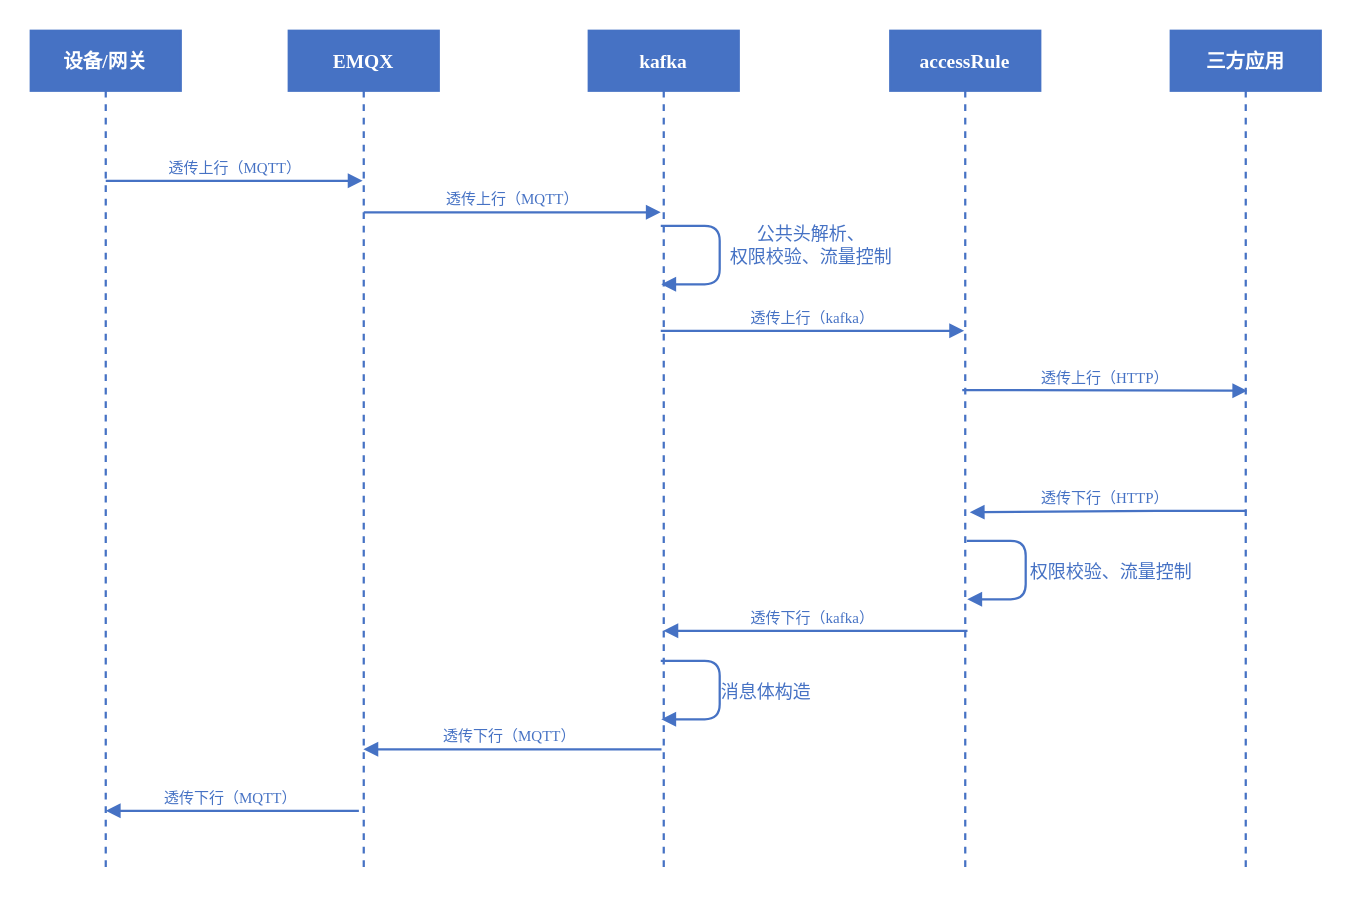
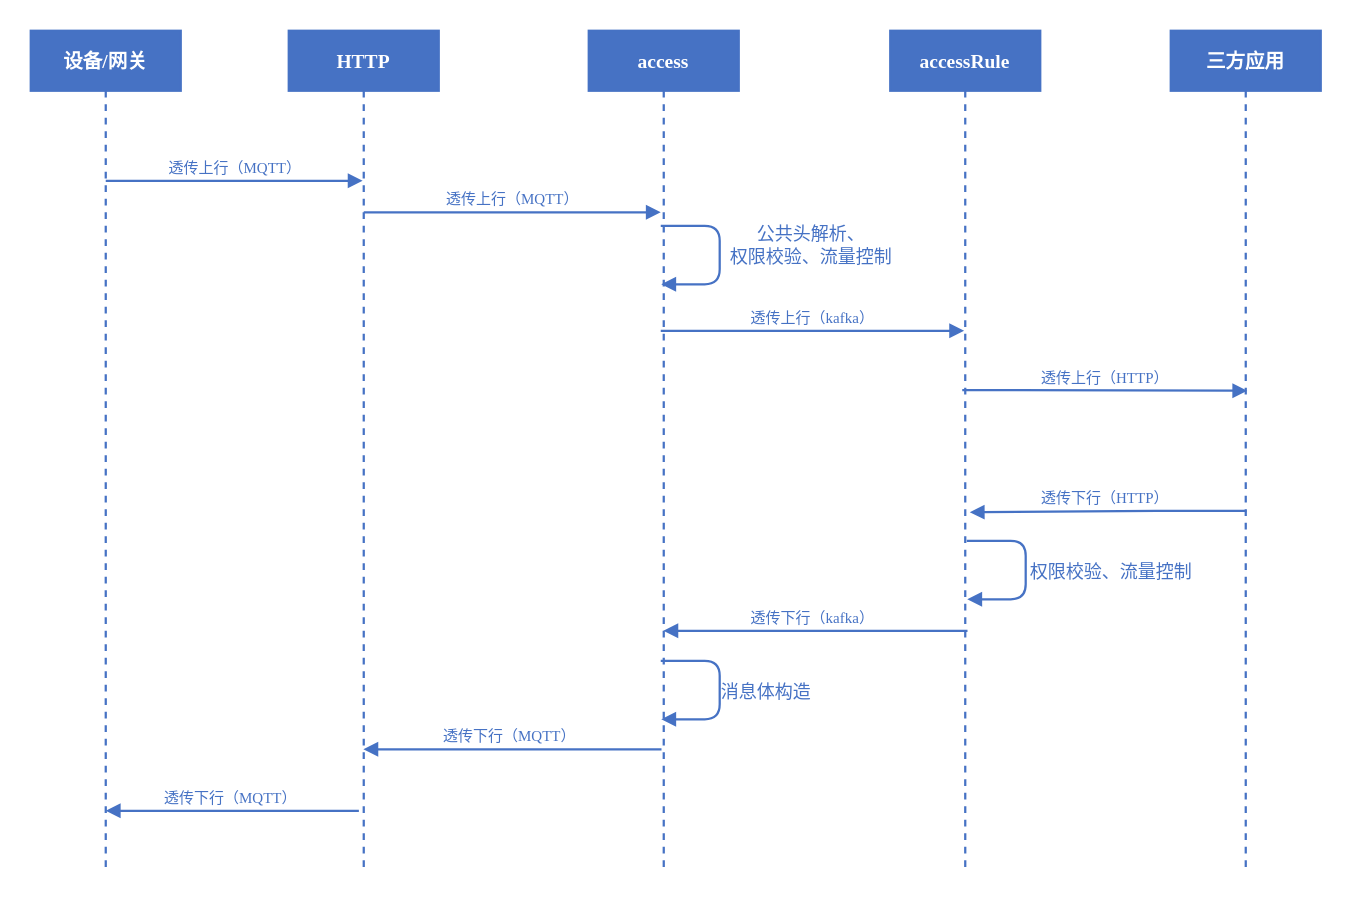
  <mxCell id="0" />
  <mxCell id="1" parent="0" />
- <mxCell id="2" value="EMQX" style="shape=umlLifeline;perimeter=lifelinePerimeter;whiteSpace=wrap;html=1;container=1;collapsible=0;recursiveResize=0;outlineConnect=0;shadow=0;comic=0;labelBackgroundColor=none;strokeWidth=1.5;fontFamily=Verdana;fontSize=13;align=center;fontColor=#ffffff;fontStyle=1;fillColor=#4672C4;sketch=0;rounded=0;glass=0;strokeColor=#4672C4;" parent="1" vertex="1"><mxGeometry x="192" y="20" width="100" height="560" as="geometry" /></mxCell>
- <mxCell id="3" value="kafka" style="shape=umlLifeline;perimeter=lifelinePerimeter;whiteSpace=wrap;html=1;container=1;collapsible=0;recursiveResize=0;outlineConnect=0;shadow=0;comic=0;labelBackgroundColor=none;strokeWidth=1.5;fontFamily=Verdana;fontSize=13;align=center;fontColor=#ffffff;fontStyle=1;fillColor=#4672C4;sketch=0;rounded=0;glass=0;strokeColor=#4672C4;" parent="1" vertex="1"><mxGeometry x="392" y="20" width="100" height="560" as="geometry" /></mxCell>
+ <mxCell id="2" value="HTTP" style="shape=umlLifeline;perimeter=lifelinePerimeter;whiteSpace=wrap;html=1;container=1;collapsible=0;recursiveResize=0;outlineConnect=0;shadow=0;comic=0;labelBackgroundColor=none;strokeWidth=1.5;fontFamily=Verdana;fontSize=13;align=center;fontColor=#ffffff;fontStyle=1;fillColor=#4672C4;sketch=0;rounded=0;glass=0;strokeColor=#4672C4;" parent="1" vertex="1"><mxGeometry x="192" y="20" width="100" height="560" as="geometry" /></mxCell>
+ <mxCell id="3" value="access" style="shape=umlLifeline;perimeter=lifelinePerimeter;whiteSpace=wrap;html=1;container=1;collapsible=0;recursiveResize=0;outlineConnect=0;shadow=0;comic=0;labelBackgroundColor=none;strokeWidth=1.5;fontFamily=Verdana;fontSize=13;align=center;fontColor=#ffffff;fontStyle=1;fillColor=#4672C4;sketch=0;rounded=0;glass=0;strokeColor=#4672C4;" parent="1" vertex="1"><mxGeometry x="392" y="20" width="100" height="560" as="geometry" /></mxCell>
  <mxCell id="4" value="设备/网关" style="shape=umlLifeline;perimeter=lifelinePerimeter;whiteSpace=wrap;html=1;container=1;collapsible=0;recursiveResize=0;outlineConnect=0;shadow=0;comic=0;labelBackgroundColor=none;strokeWidth=1.5;fontFamily=Verdana;fontSize=13;align=center;fontColor=#ffffff;fontStyle=1;fillColor=#4672C4;sketch=0;rounded=0;glass=0;strokeColor=#4672C4;" parent="1" vertex="1"><mxGeometry x="20" y="20" width="100" height="560" as="geometry" /></mxCell>
  <mxCell id="5" value="透传上行（MQTT）" style="html=1;verticalAlign=bottom;endArrow=block;labelBackgroundColor=none;fontFamily=Verdana;fontSize=10;edgeStyle=elbowEdgeStyle;elbow=vertical;fillColor=#0050ef;strokeWidth=1.5;fontColor=#4672C4;strokeColor=#4672C4;" parent="1" target="2" edge="1"><mxGeometry relative="1" as="geometry"><mxPoint x="70" y="120" as="sourcePoint" /><mxPoint x="317" y="120" as="targetPoint" /></mxGeometry></mxCell>
  <mxCell id="6" value="透传上行（MQTT）" style="html=1;verticalAlign=bottom;endArrow=block;labelBackgroundColor=none;fontFamily=Verdana;fontSize=10;edgeStyle=elbowEdgeStyle;elbow=vertical;fillColor=#0050ef;strokeWidth=1.5;fontColor=#4672C4;strokeColor=#4672C4;" parent="1" edge="1"><mxGeometry relative="1" as="geometry"><mxPoint x="242" y="141" as="sourcePoint" /><mxPoint x="440" y="141" as="targetPoint" /></mxGeometry></mxCell>
  <mxCell id="7" value="透传下行（MQTT）" style="html=1;verticalAlign=bottom;endArrow=block;fontFamily=Verdana;fontSize=10;strokeWidth=1.5;fontColor=#4672C4;strokeColor=#4672C4;" parent="1" target="2" edge="1"><mxGeometry x="0.036" width="80" relative="1" as="geometry"><mxPoint x="440.5" y="499" as="sourcePoint" /><mxPoint x="270" y="499" as="targetPoint" /><Array as="points"><mxPoint x="390.5" y="499" /></Array><mxPoint x="1" as="offset" /></mxGeometry></mxCell>
  <mxCell id="8" value="accessRule" style="shape=umlLifeline;perimeter=lifelinePerimeter;whiteSpace=wrap;html=1;container=1;collapsible=0;recursiveResize=0;outlineConnect=0;shadow=0;comic=0;labelBackgroundColor=none;strokeWidth=1.5;fontFamily=Verdana;fontSize=13;align=center;fontColor=#ffffff;fontStyle=1;fillColor=#4672C4;sketch=0;rounded=0;glass=0;strokeColor=#4672C4;" parent="1" vertex="1"><mxGeometry x="593" y="20" width="100" height="560" as="geometry" /></mxCell>
  <mxCell id="9" value="公共头解析、&lt;br&gt;权限校验、流量控制" style="html=1;verticalAlign=bottom;endArrow=block;labelBackgroundColor=none;fontFamily=Verdana;fontSize=12;elbow=vertical;edgeStyle=orthogonalEdgeStyle;exitX=1.066;exitY=0.713;exitPerimeter=0;sketch=0;shadow=0;rounded=1;strokeColor=#4672C4;fontColor=#4672C4;strokeWidth=1.5;" parent="1" edge="1"><mxGeometry x="0.182" y="61" relative="1" as="geometry"><mxPoint x="440" y="150.01" as="sourcePoint" /><mxPoint x="440.34" y="189" as="targetPoint" /><Array as="points"><mxPoint x="479.34" y="150" /><mxPoint x="479.34" y="189" /></Array><mxPoint as="offset" /></mxGeometry></mxCell>
  <mxCell id="10" value="透传上行（kafka）" style="html=1;verticalAlign=bottom;endArrow=block;labelBackgroundColor=none;fontFamily=Verdana;fontSize=10;edgeStyle=elbowEdgeStyle;elbow=vertical;fillColor=#0050ef;strokeWidth=1.5;fontColor=#4672C4;strokeColor=#4672C4;" parent="1" target="8" edge="1"><mxGeometry relative="1" as="geometry"><mxPoint x="440" y="220" as="sourcePoint" /><mxPoint x="611.25" y="220" as="targetPoint" /></mxGeometry></mxCell>
  <mxCell id="11" value="三方应用" style="shape=umlLifeline;perimeter=lifelinePerimeter;whiteSpace=wrap;html=1;container=1;collapsible=0;recursiveResize=0;outlineConnect=0;shadow=0;comic=0;labelBackgroundColor=none;strokeWidth=1.5;fontFamily=Verdana;fontSize=13;align=center;fontColor=#ffffff;fontStyle=1;fillColor=#4672C4;sketch=0;rounded=0;glass=0;strokeColor=#4672C4;" parent="1" vertex="1"><mxGeometry x="780" y="20" width="100" height="560" as="geometry" /></mxCell>
  <mxCell id="12" value="透传上行（HTTP）" style="html=1;verticalAlign=bottom;endArrow=block;labelBackgroundColor=none;fontFamily=Verdana;fontSize=10;edgeStyle=elbowEdgeStyle;elbow=vertical;fillColor=#0050ef;strokeWidth=1.5;fontColor=#4672C4;strokeColor=#4672C4;" parent="1" edge="1"><mxGeometry relative="1" as="geometry"><mxPoint x="641" y="259.5" as="sourcePoint" /><mxPoint x="831" y="260" as="targetPoint" /></mxGeometry></mxCell>
  <mxCell id="13" value="透传下行（HTTP）" style="html=1;verticalAlign=bottom;endArrow=block;fontFamily=Verdana;fontSize=10;strokeWidth=1.5;fontColor=#4672C4;strokeColor=#4672C4;" parent="1" edge="1"><mxGeometry x="0.036" width="80" relative="1" as="geometry"><mxPoint x="830.5" y="340" as="sourcePoint" /><mxPoint x="646" y="341" as="targetPoint" /><Array as="points"><mxPoint x="780.5" y="340" /></Array><mxPoint x="1" as="offset" /></mxGeometry></mxCell>
  <mxCell id="14" value="透传下行（kafka）" style="html=1;verticalAlign=bottom;endArrow=block;fontFamily=Verdana;fontSize=10;strokeWidth=1.5;fontColor=#4672C4;strokeColor=#4672C4;" parent="1" edge="1"><mxGeometry x="0.036" width="80" relative="1" as="geometry"><mxPoint x="644.5" y="420" as="sourcePoint" /><mxPoint x="441.75" y="420" as="targetPoint" /><Array as="points"><mxPoint x="594.5" y="420" /></Array><mxPoint x="1" as="offset" /></mxGeometry></mxCell>
  <mxCell id="15" value="权限校验、流量控制" style="html=1;verticalAlign=bottom;endArrow=block;labelBackgroundColor=none;fontFamily=Verdana;fontSize=12;elbow=vertical;edgeStyle=orthogonalEdgeStyle;exitX=1.066;exitY=0.713;exitPerimeter=0;sketch=0;shadow=0;rounded=1;strokeColor=#4672C4;fontColor=#4672C4;strokeWidth=1.5;" parent="1" edge="1"><mxGeometry x="0.182" y="57" relative="1" as="geometry"><mxPoint x="644" y="360.01" as="sourcePoint" /><mxPoint x="644.34" y="399" as="targetPoint" /><Array as="points"><mxPoint x="683.34" y="360" /><mxPoint x="683.34" y="399" /></Array><mxPoint as="offset" /></mxGeometry></mxCell>
  <mxCell id="16" value="消息体构造" style="html=1;verticalAlign=bottom;endArrow=block;labelBackgroundColor=none;fontFamily=Verdana;fontSize=12;elbow=vertical;edgeStyle=orthogonalEdgeStyle;exitX=1.066;exitY=0.713;exitPerimeter=0;sketch=0;shadow=0;rounded=1;strokeColor=#4672C4;fontColor=#4672C4;strokeWidth=1.5;" parent="1" edge="1"><mxGeometry x="0.182" y="31" relative="1" as="geometry"><mxPoint x="440" y="440.01" as="sourcePoint" /><mxPoint x="440.34" y="479" as="targetPoint" /><Array as="points"><mxPoint x="479.34" y="440" /><mxPoint x="479.34" y="479" /></Array><mxPoint as="offset" /></mxGeometry></mxCell>
  <mxCell id="17" value="透传下行（MQTT）" style="html=1;verticalAlign=bottom;endArrow=block;fontFamily=Verdana;fontSize=10;strokeWidth=1.5;fontColor=#4672C4;strokeColor=#4672C4;" parent="1" edge="1"><mxGeometry x="0.036" width="80" relative="1" as="geometry"><mxPoint x="238.75" y="540" as="sourcePoint" /><mxPoint x="70" y="540" as="targetPoint" /><Array as="points"><mxPoint x="188.75" y="540" /></Array><mxPoint x="1" as="offset" /></mxGeometry></mxCell>
